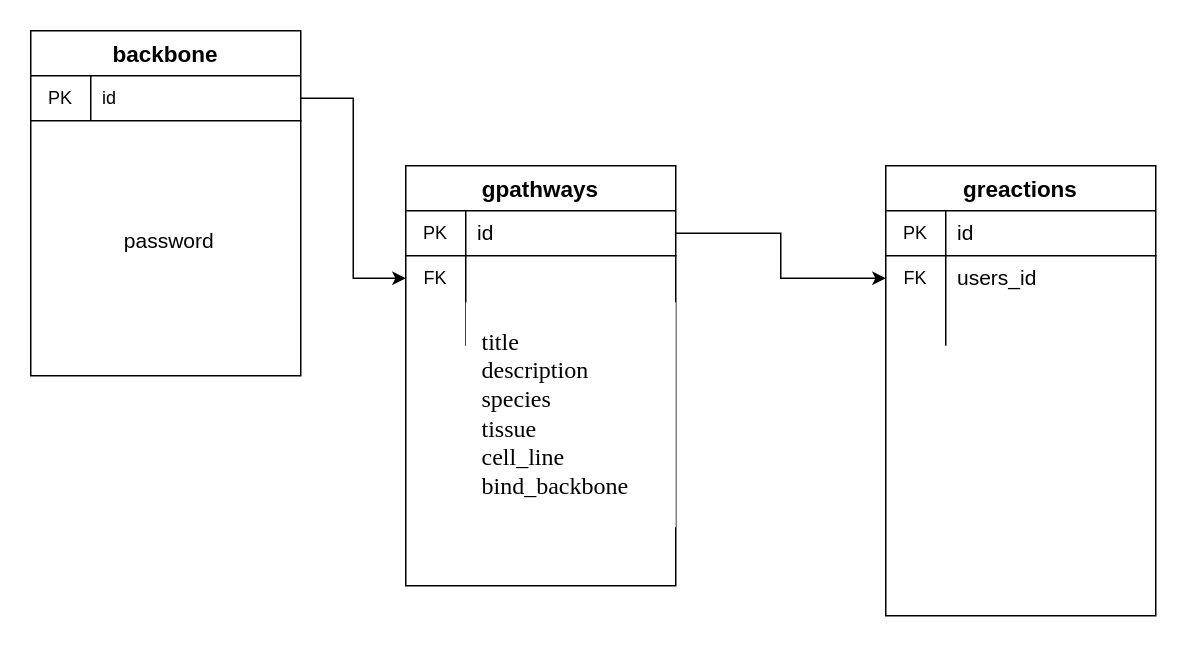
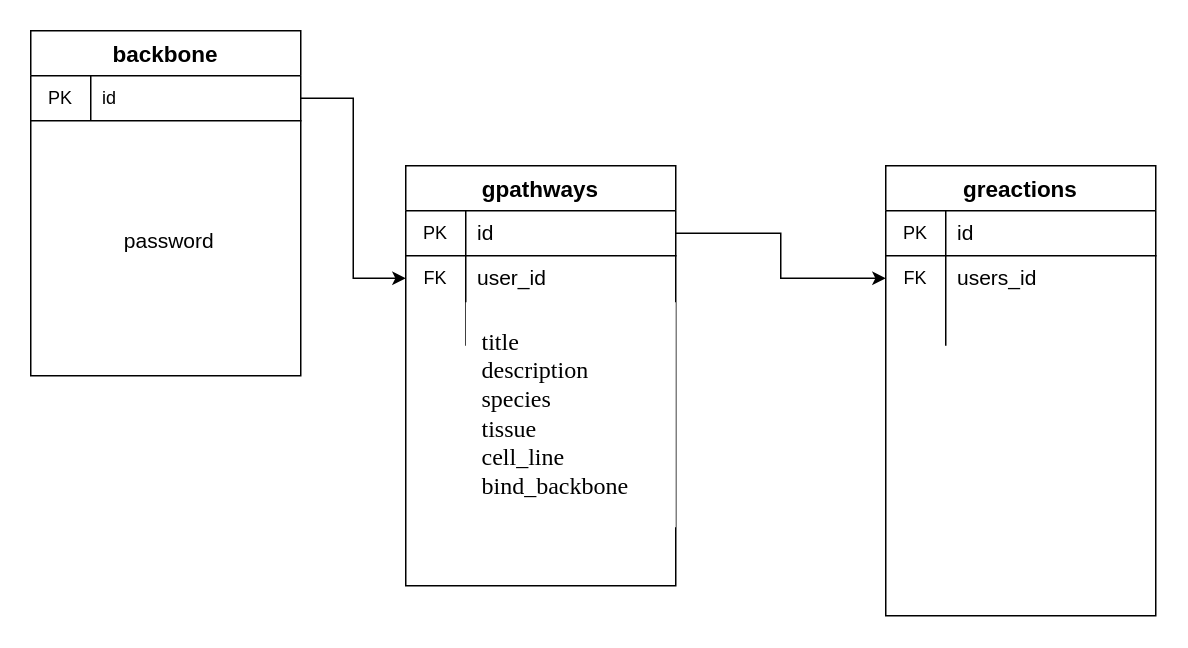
  <mxCell id="0" />
  <mxCell id="1" parent="0" />
  <mxCell id="2" value="gpathways" style="shape=table;html=1;whiteSpace=wrap;startSize=30;container=1;collapsible=0;childLayout=tableLayout;fixedRows=1;rowLines=0;fontStyle=1;align=center;fontSize=15;" parent="1" vertex="1"><mxGeometry x="270" y="110" width="180" height="280" as="geometry" /></mxCell>
  <mxCell id="3" value="" style="shape=partialRectangle;html=1;whiteSpace=wrap;collapsible=0;dropTarget=0;pointerEvents=0;fillColor=none;top=0;left=0;bottom=1;right=0;points=[[0,0.5],[1,0.5]];portConstraint=eastwest;" parent="2" vertex="1"><mxGeometry y="30" width="180" height="30" as="geometry" /></mxCell>
  <mxCell id="4" value="PK" style="shape=partialRectangle;html=1;whiteSpace=wrap;connectable=0;fillColor=none;top=0;left=0;bottom=0;right=0;overflow=hidden;" parent="3" vertex="1"><mxGeometry width="40" height="30" as="geometry" /></mxCell>
  <mxCell id="5" value="id" style="shape=partialRectangle;html=1;whiteSpace=wrap;connectable=0;fillColor=none;top=0;left=0;bottom=0;right=0;align=left;spacingLeft=6;overflow=hidden;fontSize=14;" parent="3" vertex="1"><mxGeometry x="40" width="140" height="30" as="geometry" /></mxCell>
  <mxCell id="6" value="" style="shape=partialRectangle;html=1;whiteSpace=wrap;collapsible=0;dropTarget=0;pointerEvents=0;fillColor=none;top=0;left=0;bottom=0;right=0;points=[[0,0.5],[1,0.5]];portConstraint=eastwest;" parent="2" vertex="1"><mxGeometry y="60" width="180" height="30" as="geometry" /></mxCell>
  <mxCell id="7" value="FK" style="shape=partialRectangle;html=1;whiteSpace=wrap;connectable=0;fillColor=none;top=0;left=0;bottom=0;right=0;overflow=hidden;" parent="6" vertex="1"><mxGeometry width="40" height="30" as="geometry" /></mxCell>
+ <mxCell id="8" value="user_id" style="shape=partialRectangle;html=1;whiteSpace=wrap;connectable=0;fillColor=none;top=0;left=0;bottom=0;right=0;align=left;spacingLeft=6;overflow=hidden;fontSize=14;" parent="6" vertex="1"><mxGeometry x="40" width="140" height="30" as="geometry" /></mxCell>
  <mxCell id="9" value="" style="shape=partialRectangle;html=1;whiteSpace=wrap;collapsible=0;dropTarget=0;pointerEvents=0;fillColor=none;top=0;left=0;bottom=0;right=0;points=[[0,0.5],[1,0.5]];portConstraint=eastwest;" parent="2" vertex="1"><mxGeometry y="90" width="180" height="30" as="geometry" /></mxCell>
  <mxCell id="10" value="" style="shape=partialRectangle;html=1;whiteSpace=wrap;connectable=0;fillColor=none;top=0;left=0;bottom=0;right=0;overflow=hidden;" parent="9" vertex="1"><mxGeometry width="40" height="30" as="geometry" /></mxCell>
  <mxCell id="11" value="" style="shape=partialRectangle;html=1;whiteSpace=wrap;connectable=0;fillColor=none;top=0;left=0;bottom=0;right=0;align=left;spacingLeft=6;overflow=hidden;" parent="9" vertex="1"><mxGeometry x="40" width="140" height="30" as="geometry" /></mxCell>
  <mxCell id="12" value="greactions" style="shape=table;html=1;whiteSpace=wrap;startSize=30;container=1;collapsible=0;childLayout=tableLayout;fixedRows=1;rowLines=0;fontStyle=1;align=center;fontSize=15;" parent="1" vertex="1"><mxGeometry x="590" y="110" width="180" height="300" as="geometry" /></mxCell>
  <mxCell id="13" value="" style="shape=partialRectangle;html=1;whiteSpace=wrap;collapsible=0;dropTarget=0;pointerEvents=0;fillColor=none;top=0;left=0;bottom=1;right=0;points=[[0,0.5],[1,0.5]];portConstraint=eastwest;" parent="12" vertex="1"><mxGeometry y="30" width="180" height="30" as="geometry" /></mxCell>
  <mxCell id="14" value="PK" style="shape=partialRectangle;html=1;whiteSpace=wrap;connectable=0;fillColor=none;top=0;left=0;bottom=0;right=0;overflow=hidden;" parent="13" vertex="1"><mxGeometry width="40" height="30" as="geometry" /></mxCell>
  <mxCell id="15" value="id" style="shape=partialRectangle;html=1;whiteSpace=wrap;connectable=0;fillColor=none;top=0;left=0;bottom=0;right=0;align=left;spacingLeft=6;overflow=hidden;fontSize=14;" parent="13" vertex="1"><mxGeometry x="40" width="140" height="30" as="geometry" /></mxCell>
  <mxCell id="16" value="" style="shape=partialRectangle;html=1;whiteSpace=wrap;collapsible=0;dropTarget=0;pointerEvents=0;fillColor=none;top=0;left=0;bottom=0;right=0;points=[[0,0.5],[1,0.5]];portConstraint=eastwest;" parent="12" vertex="1"><mxGeometry y="60" width="180" height="30" as="geometry" /></mxCell>
  <mxCell id="17" value="FK" style="shape=partialRectangle;html=1;whiteSpace=wrap;connectable=0;fillColor=none;top=0;left=0;bottom=0;right=0;overflow=hidden;" parent="16" vertex="1"><mxGeometry width="40" height="30" as="geometry" /></mxCell>
  <mxCell id="18" value="users_id" style="shape=partialRectangle;html=1;whiteSpace=wrap;connectable=0;fillColor=none;top=0;left=0;bottom=0;right=0;align=left;spacingLeft=6;overflow=hidden;fontSize=14;" parent="16" vertex="1"><mxGeometry x="40" width="140" height="30" as="geometry" /></mxCell>
  <mxCell id="19" value="" style="shape=partialRectangle;html=1;whiteSpace=wrap;collapsible=0;dropTarget=0;pointerEvents=0;fillColor=none;top=0;left=0;bottom=0;right=0;points=[[0,0.5],[1,0.5]];portConstraint=eastwest;" parent="12" vertex="1"><mxGeometry y="90" width="180" height="30" as="geometry" /></mxCell>
  <mxCell id="20" value="" style="shape=partialRectangle;html=1;whiteSpace=wrap;connectable=0;fillColor=none;top=0;left=0;bottom=0;right=0;overflow=hidden;" parent="19" vertex="1"><mxGeometry width="40" height="30" as="geometry" /></mxCell>
  <mxCell id="21" value="" style="shape=partialRectangle;html=1;whiteSpace=wrap;connectable=0;fillColor=none;top=0;left=0;bottom=0;right=0;align=left;spacingLeft=6;overflow=hidden;" parent="19" vertex="1"><mxGeometry x="40" width="140" height="30" as="geometry" /></mxCell>
  <mxCell id="22" value="backbone" style="shape=table;html=1;whiteSpace=wrap;startSize=30;container=1;collapsible=0;childLayout=tableLayout;fixedRows=1;rowLines=0;fontStyle=1;align=center;fontSize=15;" parent="1" vertex="1"><mxGeometry x="20" y="20" width="180" height="230" as="geometry" /></mxCell>
  <mxCell id="23" value="" style="shape=partialRectangle;html=1;whiteSpace=wrap;collapsible=0;dropTarget=0;pointerEvents=0;fillColor=none;top=0;left=0;bottom=1;right=0;points=[[0,0.5],[1,0.5]];portConstraint=eastwest;" parent="22" vertex="1"><mxGeometry y="30" width="180" height="30" as="geometry" /></mxCell>
  <mxCell id="24" value="PK" style="shape=partialRectangle;html=1;whiteSpace=wrap;connectable=0;fillColor=none;top=0;left=0;bottom=0;right=0;overflow=hidden;" parent="23" vertex="1"><mxGeometry width="40" height="30" as="geometry" /></mxCell>
  <mxCell id="25" value="id" style="shape=partialRectangle;html=1;whiteSpace=wrap;connectable=0;fillColor=none;top=0;left=0;bottom=0;right=0;align=left;spacingLeft=6;overflow=hidden;" parent="23" vertex="1"><mxGeometry x="40" width="140" height="30" as="geometry" /></mxCell>
  <mxCell id="26" value="" style="shape=partialRectangle;html=1;whiteSpace=wrap;collapsible=0;dropTarget=0;pointerEvents=0;fillColor=none;top=0;left=0;bottom=0;right=0;points=[[0,0.5],[1,0.5]];portConstraint=eastwest;" parent="22" vertex="1"><mxGeometry y="60" width="180" height="30" as="geometry" /></mxCell>
  <mxCell id="27" value="" style="shape=partialRectangle;html=1;whiteSpace=wrap;connectable=0;fillColor=none;top=0;left=0;bottom=0;right=0;overflow=hidden;" parent="26" vertex="1"><mxGeometry width="40" height="30" as="geometry" /></mxCell>
  <mxCell id="28" value="" style="shape=partialRectangle;html=1;whiteSpace=wrap;collapsible=0;dropTarget=0;pointerEvents=0;fillColor=none;top=0;left=0;bottom=0;right=0;points=[[0,0.5],[1,0.5]];portConstraint=eastwest;" parent="22" vertex="1"><mxGeometry y="90" width="180" height="30" as="geometry" /></mxCell>
  <mxCell id="29" value="" style="shape=partialRectangle;html=1;whiteSpace=wrap;connectable=0;fillColor=none;top=0;left=0;bottom=0;right=0;overflow=hidden;" parent="28" vertex="1"><mxGeometry width="40" height="30" as="geometry" /></mxCell>
  <mxCell id="30" value="password" style="text;html=1;align=center;verticalAlign=middle;resizable=0;points=[];autosize=1;fontSize=14;" parent="1" vertex="1"><mxGeometry x="72" y="150" width="80" height="20" as="geometry" /></mxCell>
  <mxCell id="31" style="edgeStyle=orthogonalEdgeStyle;rounded=0;orthogonalLoop=1;jettySize=auto;html=1;exitX=1;exitY=0.5;exitDx=0;exitDy=0;entryX=0;entryY=0.5;entryDx=0;entryDy=0;" edge="1" parent="1" source="3" target="16"><mxGeometry relative="1" as="geometry" /></mxCell>
  <mxCell id="32" style="edgeStyle=orthogonalEdgeStyle;rounded=0;orthogonalLoop=1;jettySize=auto;html=1;exitX=1;exitY=0.5;exitDx=0;exitDy=0;entryX=0;entryY=0.5;entryDx=0;entryDy=0;" edge="1" parent="1" source="23" target="6"><mxGeometry relative="1" as="geometry" /></mxCell>
  <mxCell id="33" value="title&lt;br style=&quot;font-size: 16px;&quot;&gt;description&lt;br style=&quot;font-size: 16px;&quot;&gt;species&lt;br style=&quot;font-size: 16px;&quot;&gt;tissue&lt;br style=&quot;font-size: 16px;&quot;&gt;cell_line&lt;br style=&quot;font-size: 16px;&quot;&gt;bind_backbone" style="shape=partialRectangle;html=1;whiteSpace=wrap;connectable=0;top=0;left=0;bottom=0;right=0;align=left;spacingLeft=6;overflow=hidden;fontSize=16;spacingTop=7;spacing=5;verticalAlign=top;horizontal=1;fontFamily=Verdana;perimeterSpacing=0;spacingBottom=3;spacingRight=-1;" vertex="1" parent="1"><mxGeometry x="310" y="201" width="140" height="150" as="geometry" /></mxCell>
